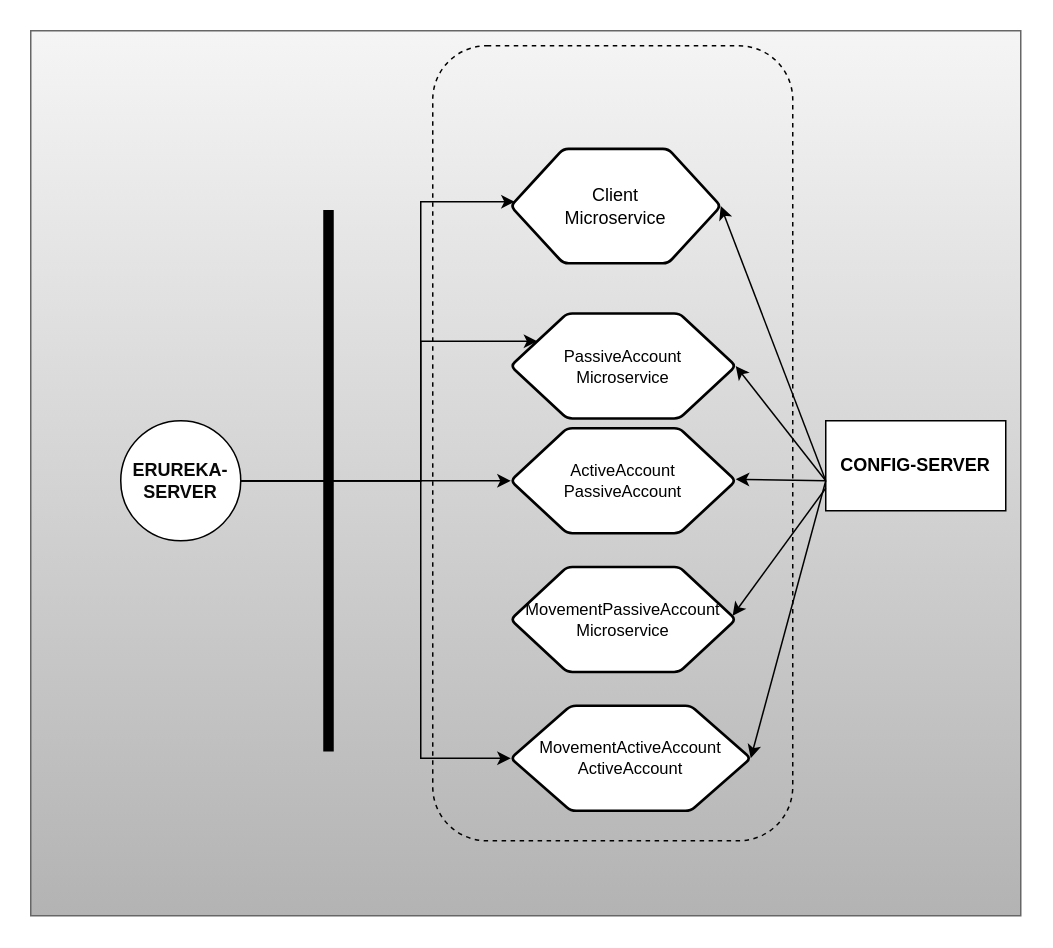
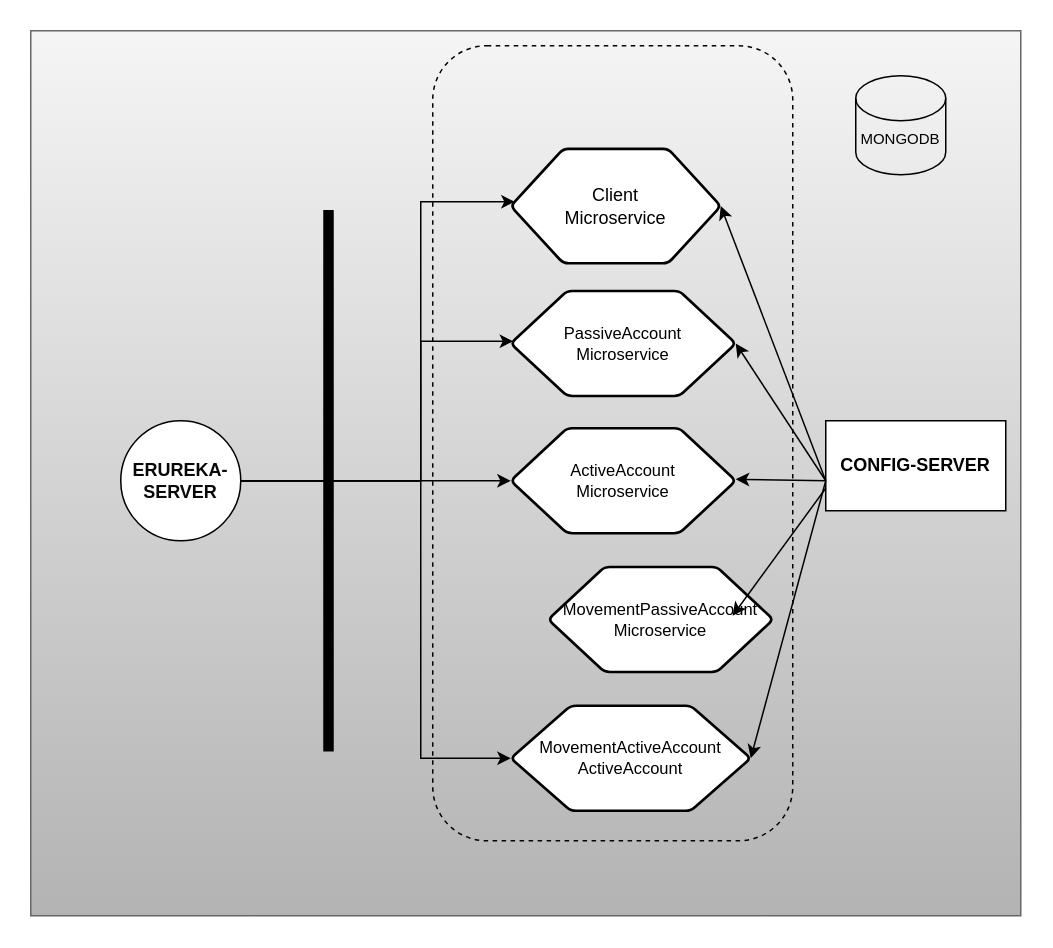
  <mxCell id="0" />
  <mxCell id="1" parent="0" />
  <mxCell id="2" value="" style="rounded=0;whiteSpace=wrap;html=1;fontSize=12;strokeWidth=1;fillColor=#f5f5f5;align=right;verticalAlign=top;gradientColor=#b3b3b3;strokeColor=#666666;" vertex="1" parent="1"><mxGeometry x="20" y="20" width="660" height="590" as="geometry" /></mxCell>
  <mxCell id="3" style="edgeStyle=orthogonalEdgeStyle;rounded=0;orthogonalLoop=1;jettySize=auto;html=1;entryX=0;entryY=0.5;entryDx=0;entryDy=0;fontSize=18;fontColor=#000000;startArrow=none;startFill=0;endArrow=none;endFill=0;" edge="1" parent="1" source="4" target="5"><mxGeometry relative="1" as="geometry" /></mxCell>
  <mxCell id="4" value="&lt;b style=&quot;font-size: 12px&quot;&gt;&lt;font color=&quot;#080808&quot; style=&quot;font-size: 12px&quot;&gt;ERUREKA-SERVER&lt;br style=&quot;font-size: 12px&quot;&gt;&lt;/font&gt;&lt;/b&gt;" style="ellipse;whiteSpace=wrap;html=1;aspect=fixed;rounded=0;dashed=0;labelBackgroundColor=none;fillColor=#FFFFFF;gradientColor=none;fontSize=12;fontColor=#FFFFFF;" vertex="1" parent="1"><mxGeometry x="80" y="280" width="80" height="80" as="geometry" /></mxCell>
  <mxCell id="5" value="" style="rounded=0;whiteSpace=wrap;html=1;fontSize=12;fontColor=#000000;strokeColor=#000000;strokeWidth=1;align=right;verticalAlign=top;fillColor=#000000;" vertex="1" parent="1"><mxGeometry x="215.5" y="140" width="6" height="360" as="geometry" /></mxCell>
- <mxCell id="6" value="MovementPassiveAccount&lt;br&gt;Microservice" style="html=1;whiteSpace=wrap;shape=hexagon;perimeter=hexagonPerimeter2;fontSize=11;align=center;spacing=5;strokeOpacity=100;rounded=1;absoluteArcSize=1;arcSize=7.2;strokeWidth=1.8;" vertex="1" parent="1"><mxGeometry x="340" y="377.5" width="150" height="70" as="geometry" /></mxCell>
+ <mxCell id="6" value="MovementPassiveAccount&lt;br&gt;Microservice" style="html=1;whiteSpace=wrap;shape=hexagon;perimeter=hexagonPerimeter2;fontSize=11;align=center;spacing=5;strokeOpacity=100;rounded=1;absoluteArcSize=1;arcSize=7.2;strokeWidth=1.8;" vertex="1" parent="1"><mxGeometry x="365" y="377.5" width="150" height="70" as="geometry" /></mxCell>
  <mxCell id="7" style="edgeStyle=orthogonalEdgeStyle;rounded=0;orthogonalLoop=1;jettySize=auto;html=1;entryX=1;entryY=0.5;entryDx=0;entryDy=0;fontSize=12;startArrow=classic;startFill=1;endArrow=none;endFill=0;exitX=0;exitY=0.5;exitDx=0;exitDy=0;" edge="1" parent="1" source="8" target="4"><mxGeometry relative="1" as="geometry"><Array as="points"><mxPoint x="340" y="320" /></Array></mxGeometry></mxCell>
- <mxCell id="8" value="ActiveAccount&lt;br&gt;PassiveAccount" style="html=1;whiteSpace=wrap;shape=hexagon;perimeter=hexagonPerimeter2;fontSize=11;align=center;spacing=5;strokeOpacity=100;rounded=1;absoluteArcSize=1;arcSize=7.2;strokeWidth=1.8;" vertex="1" parent="1"><mxGeometry x="340" y="285" width="150" height="70" as="geometry" /></mxCell>
+ <mxCell id="8" value="ActiveAccount&lt;br&gt;Microservice" style="html=1;whiteSpace=wrap;shape=hexagon;perimeter=hexagonPerimeter2;fontSize=11;align=center;spacing=5;strokeOpacity=100;rounded=1;absoluteArcSize=1;arcSize=7.2;strokeWidth=1.8;" vertex="1" parent="1"><mxGeometry x="340" y="285" width="150" height="70" as="geometry" /></mxCell>
  <mxCell id="9" value="" style="rounded=1;whiteSpace=wrap;html=1;fontSize=12;fontColor=#000000;strokeColor=#000000;strokeWidth=1;fillColor=none;align=center;verticalAlign=top;dashed=1;fontStyle=1" vertex="1" parent="1"><mxGeometry x="288" y="30" width="240" height="530" as="geometry" /></mxCell>
  <mxCell id="10" style="edgeStyle=orthogonalEdgeStyle;rounded=0;orthogonalLoop=1;jettySize=auto;html=1;entryX=1;entryY=0.5;entryDx=0;entryDy=0;endArrow=none;endFill=0;startArrow=classic;startFill=1;" edge="1" parent="1" source="11" target="4"><mxGeometry relative="1" as="geometry"><Array as="points"><mxPoint x="280" y="134" /><mxPoint x="280" y="320" /></Array></mxGeometry></mxCell>
  <mxCell id="11" value="Client&lt;br style=&quot;font-size: 12px&quot;&gt;Microservice" style="html=1;whiteSpace=wrap;shape=hexagon;perimeter=hexagonPerimeter2;fontSize=12;align=center;spacing=5;strokeOpacity=100;rounded=1;absoluteArcSize=1;arcSize=7.2;strokeWidth=1.8;" vertex="1" parent="1"><mxGeometry x="340" y="98.75" width="140" height="76.25" as="geometry" /></mxCell>
  <mxCell id="12" style="edgeStyle=orthogonalEdgeStyle;rounded=0;orthogonalLoop=1;jettySize=auto;html=1;exitX=0.5;exitY=1;exitDx=0;exitDy=0;fontSize=18;fontColor=#000000;startArrow=none;startFill=0;" edge="1" parent="1"><mxGeometry relative="1" as="geometry"><mxPoint x="420" y="170" as="sourcePoint" /><mxPoint x="420" y="170" as="targetPoint" /></mxGeometry></mxCell>
  <mxCell id="13" style="edgeStyle=orthogonalEdgeStyle;rounded=0;orthogonalLoop=1;jettySize=auto;html=1;endArrow=none;endFill=0;startArrow=classic;startFill=1;" edge="1" parent="1" source="14" target="4"><mxGeometry relative="1" as="geometry"><mxPoint x="341.156" y="226.966" as="sourcePoint" /><Array as="points"><mxPoint x="280" y="227" /><mxPoint x="280" y="320" /></Array></mxGeometry></mxCell>
- <mxCell id="14" value="PassiveAccount&lt;br&gt;Microservice" style="html=1;whiteSpace=wrap;shape=hexagon;perimeter=hexagonPerimeter2;fontSize=11;align=center;spacing=5;strokeOpacity=100;rounded=1;absoluteArcSize=1;arcSize=7.2;strokeWidth=1.8;" vertex="1" parent="1"><mxGeometry x="340" y="208.5" width="150" height="70" as="geometry" /></mxCell>
+ <mxCell id="14" value="PassiveAccount&lt;br&gt;Microservice" style="html=1;whiteSpace=wrap;shape=hexagon;perimeter=hexagonPerimeter2;fontSize=11;align=center;spacing=5;strokeOpacity=100;rounded=1;absoluteArcSize=1;arcSize=7.2;strokeWidth=1.8;" vertex="1" parent="1"><mxGeometry x="340" y="193.5" width="150" height="70" as="geometry" /></mxCell>
  <mxCell id="15" style="edgeStyle=orthogonalEdgeStyle;rounded=0;orthogonalLoop=1;jettySize=auto;html=1;entryX=1;entryY=0.5;entryDx=0;entryDy=0;fontSize=12;startArrow=classic;startFill=1;endArrow=none;endFill=0;" edge="1" parent="1" source="16" target="4"><mxGeometry relative="1" as="geometry"><Array as="points"><mxPoint x="280" y="505" /><mxPoint x="280" y="320" /></Array></mxGeometry></mxCell>
  <mxCell id="16" value="MovementActiveAccount&lt;br&gt;ActiveAccount" style="html=1;whiteSpace=wrap;shape=hexagon;perimeter=hexagonPerimeter2;fontSize=11;align=center;spacing=5;strokeOpacity=100;rounded=1;absoluteArcSize=1;arcSize=7.2;strokeWidth=1.8;" vertex="1" parent="1"><mxGeometry x="340" y="470" width="160" height="70" as="geometry" /></mxCell>
  <mxCell id="17" value="&lt;b&gt;CONFIG-SERVER&lt;/b&gt;" style="rounded=0;whiteSpace=wrap;html=1;" vertex="1" parent="1"><mxGeometry x="550" y="280" width="120" height="60" as="geometry" /></mxCell>
  <mxCell id="18" value="" style="endArrow=classic;html=1;rounded=0;exitX=0;exitY=0.667;exitDx=0;exitDy=0;exitPerimeter=0;" edge="1" parent="1" source="17"><mxGeometry width="50" height="50" relative="1" as="geometry"><mxPoint x="510" y="360" as="sourcePoint" /><mxPoint x="490" y="319" as="targetPoint" /></mxGeometry></mxCell>
  <mxCell id="19" value="" style="endArrow=classic;html=1;rounded=0;entryX=1;entryY=0.5;entryDx=0;entryDy=0;" edge="1" parent="1" target="14"><mxGeometry width="50" height="50" relative="1" as="geometry"><mxPoint x="550" y="320" as="sourcePoint" /><mxPoint x="570" y="210" as="targetPoint" /></mxGeometry></mxCell>
  <mxCell id="20" value="" style="endArrow=classic;html=1;rounded=0;entryX=1;entryY=0.5;entryDx=0;entryDy=0;" edge="1" parent="1" target="11"><mxGeometry width="50" height="50" relative="1" as="geometry"><mxPoint x="550" y="320" as="sourcePoint" /><mxPoint x="550" y="160" as="targetPoint" /></mxGeometry></mxCell>
  <mxCell id="21" value="" style="endArrow=classic;html=1;rounded=0;entryX=0.833;entryY=0.717;entryDx=0;entryDy=0;entryPerimeter=0;exitX=0;exitY=0.75;exitDx=0;exitDy=0;" edge="1" parent="1" source="17" target="9"><mxGeometry width="50" height="50" relative="1" as="geometry"><mxPoint x="520" y="410" as="sourcePoint" /><mxPoint x="570" y="360" as="targetPoint" /></mxGeometry></mxCell>
  <mxCell id="22" value="" style="endArrow=classic;html=1;rounded=0;entryX=1;entryY=0.5;entryDx=0;entryDy=0;" edge="1" parent="1" target="16"><mxGeometry width="50" height="50" relative="1" as="geometry"><mxPoint x="550" y="320" as="sourcePoint" /><mxPoint x="580" y="370" as="targetPoint" /></mxGeometry></mxCell>
+ <mxCell id="23" value="MONGODB" style="shape=cylinder3;whiteSpace=wrap;html=1;boundedLbl=1;backgroundOutline=1;size=15;fontSize=10;fontColor=#000000;strokeWidth=1;fillColor=none;align=center;verticalAlign=top;" vertex="1" parent="1"><mxGeometry x="570" y="50" width="60" height="66" as="geometry" /></mxCell>
